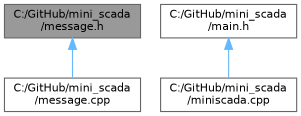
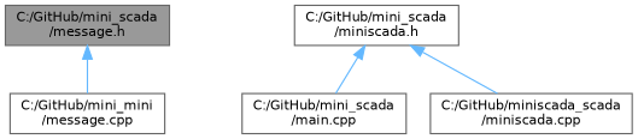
  digraph {
    node [color=grey40 fillcolor=white fontname=Helvetica fontsize=10 shape=box style=filled]
    edge [color=steelblue1 dir=back fontname=Helvetica fontsize=10 labelfontname=Helvetica labelfontsize=10 style=solid]
    n1 [color=gray40 fillcolor=grey60 fontcolor=black height=0.2 label="C:/GitHub/mini_scada\l/message.h" width=0.4]
-   n2 [height=0.2 label="C:/GitHub/mini_scada\l/message.cpp" width=0.4]
-   n3 [height=0.2 label="C:/GitHub/mini_scada\l/main.h" width=0.4]
-   n5 [height=0.2 label="C:/GitHub/mini_scada\l/miniscada.cpp" width=0.4]
+   n2 [height=0.2 label="C:/GitHub/mini_mini\l/message.cpp" width=0.4]
+   n3 [height=0.2 label="C:/GitHub/mini_scada\l/miniscada.h" width=0.4]
+   n4 [height=0.2 label="C:/GitHub/mini_scada\l/main.cpp" width=0.4]
+   n5 [height=0.2 label="C:/GitHub/miniscada_scada\l/miniscada.cpp" width=0.4]
    n1 -> n2
+   n3 -> n4
    n3 -> n5
  }
